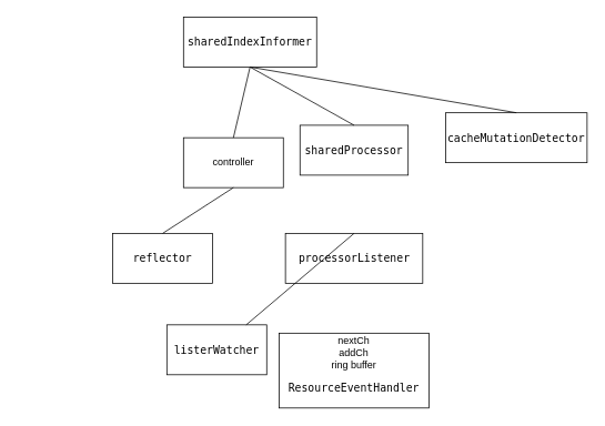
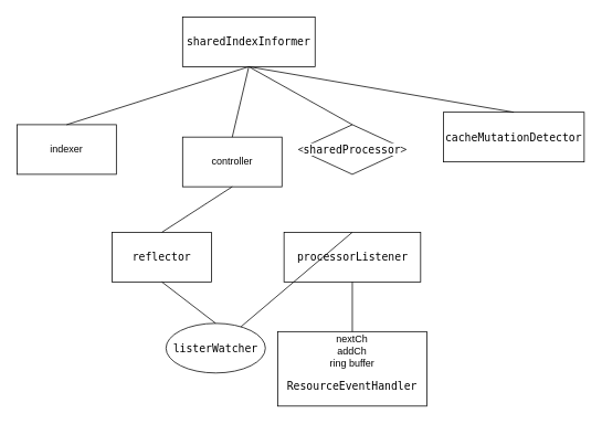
  <mxCell id="0" />
  <mxCell id="1" parent="0" />
  <mxCell id="2" value="&lt;pre style=&quot;background-color: rgb(255 , 255 , 255) ; font-family: &amp;#34;jetbrains mono&amp;#34; , monospace ; font-size: 9.8pt&quot;&gt;sharedIndexInformer&lt;/pre&gt;" style="rounded=0;whiteSpace=wrap;html=1;" vertex="1" parent="1"><mxGeometry x="220" y="20" width="160" height="60" as="geometry" /></mxCell>
  <mxCell id="3" value="controller" style="rounded=0;whiteSpace=wrap;html=1;" vertex="1" parent="1"><mxGeometry x="220" y="165" width="120" height="60" as="geometry" /></mxCell>
- <mxCell id="5" value="&lt;pre style=&quot;background-color: rgb(255 , 255 , 255) ; font-family: &amp;#34;jetbrains mono&amp;#34; , monospace ; font-size: 9.8pt&quot;&gt;sharedProcessor&lt;/pre&gt;" style="rounded=0;whiteSpace=wrap;html=1;" vertex="1" parent="1"><mxGeometry x="360" y="150" width="130" height="60" as="geometry" /></mxCell>
+ <mxCell id="4" value="indexer" style="rounded=0;whiteSpace=wrap;html=1;" vertex="1" parent="1"><mxGeometry x="20" y="150" width="120" height="60" as="geometry" /></mxCell>
+ <mxCell id="5" value="&lt;pre style=&quot;background-color: rgb(255 , 255 , 255) ; font-family: &amp;#34;jetbrains mono&amp;#34; , monospace ; font-size: 9.8pt&quot;&gt;sharedProcessor&lt;/pre&gt;" style="rhombus;whiteSpace=wrap;html=1;" vertex="1" parent="1"><mxGeometry x="360" y="150" width="130" height="60" as="geometry" /></mxCell>
  <mxCell id="6" value="&lt;pre style=&quot;background-color: rgb(255 , 255 , 255) ; font-family: &amp;#34;jetbrains mono&amp;#34; , monospace ; font-size: 9.8pt&quot;&gt;cacheMutationDetector&lt;/pre&gt;" style="rounded=0;whiteSpace=wrap;html=1;" vertex="1" parent="1"><mxGeometry x="535" y="135" width="170" height="60" as="geometry" /></mxCell>
+ <mxCell id="7" value="" style="endArrow=none;html=1;rounded=0;entryX=0.5;entryY=1;entryDx=0;entryDy=0;exitX=0.5;exitY=0;exitDx=0;exitDy=0;" edge="1" parent="1" source="4" target="2"><mxGeometry width="50" height="50" relative="1" as="geometry"><mxPoint x="300" y="290" as="sourcePoint" /><mxPoint x="350" y="240" as="targetPoint" /></mxGeometry></mxCell>
  <mxCell id="8" value="" style="endArrow=none;html=1;rounded=0;exitX=0.5;exitY=0;exitDx=0;exitDy=0;" edge="1" parent="1" source="3"><mxGeometry width="50" height="50" relative="1" as="geometry"><mxPoint x="300" y="290" as="sourcePoint" /><mxPoint x="300" y="80" as="targetPoint" /></mxGeometry></mxCell>
  <mxCell id="9" value="" style="endArrow=none;html=1;rounded=0;exitX=0.5;exitY=0;exitDx=0;exitDy=0;" edge="1" parent="1" source="5"><mxGeometry width="50" height="50" relative="1" as="geometry"><mxPoint x="300" y="290" as="sourcePoint" /><mxPoint x="300" y="80" as="targetPoint" /></mxGeometry></mxCell>
  <mxCell id="10" value="" style="endArrow=none;html=1;rounded=0;exitX=0.5;exitY=0;exitDx=0;exitDy=0;" edge="1" parent="1" source="6"><mxGeometry width="50" height="50" relative="1" as="geometry"><mxPoint x="330" y="390" as="sourcePoint" /><mxPoint x="300" y="80" as="targetPoint" /></mxGeometry></mxCell>
  <mxCell id="11" value="&lt;pre style=&quot;background-color: rgb(255 , 255 , 255) ; font-family: &amp;#34;jetbrains mono&amp;#34; , monospace ; font-size: 9.8pt&quot;&gt;reflector&lt;/pre&gt;" style="rounded=0;whiteSpace=wrap;html=1;" vertex="1" parent="1"><mxGeometry x="135" y="280" width="120" height="60" as="geometry" /></mxCell>
  <mxCell id="12" value="" style="endArrow=none;html=1;rounded=0;entryX=0.5;entryY=1;entryDx=0;entryDy=0;exitX=0.5;exitY=0;exitDx=0;exitDy=0;" edge="1" parent="1" source="11" target="3"><mxGeometry width="50" height="50" relative="1" as="geometry"><mxPoint x="260" y="270" as="sourcePoint" /><mxPoint x="350" y="230" as="targetPoint" /></mxGeometry></mxCell>
- <mxCell id="13" value="&lt;pre style=&quot;background-color: rgb(255 , 255 , 255) ; font-family: &amp;#34;jetbrains mono&amp;#34; , monospace ; font-size: 9.8pt&quot;&gt;listerWatcher&lt;/pre&gt;" style="rounded=0;whiteSpace=wrap;html=1;" vertex="1" parent="1"><mxGeometry x="200" y="390" width="120" height="60" as="geometry" /></mxCell>
+ <mxCell id="13" value="&lt;pre style=&quot;background-color: rgb(255 , 255 , 255) ; font-family: &amp;#34;jetbrains mono&amp;#34; , monospace ; font-size: 9.8pt&quot;&gt;listerWatcher&lt;/pre&gt;" style="ellipse;whiteSpace=wrap;html=1;" vertex="1" parent="1"><mxGeometry x="200" y="390" width="120" height="60" as="geometry" /></mxCell>
+ <mxCell id="14" value="" style="endArrow=none;html=1;rounded=0;entryX=0.5;entryY=1;entryDx=0;entryDy=0;exitX=0.5;exitY=0;exitDx=0;exitDy=0;" edge="1" parent="1" source="13" target="11"><mxGeometry width="50" height="50" relative="1" as="geometry"><mxPoint x="300" y="280" as="sourcePoint" /><mxPoint x="350" y="230" as="targetPoint" /></mxGeometry></mxCell>
  <mxCell id="15" value="&lt;pre style=&quot;background-color: rgb(255 , 255 , 255) ; font-family: &amp;#34;jetbrains mono&amp;#34; , monospace ; font-size: 9.8pt&quot;&gt;processorListener&lt;/pre&gt;" style="rounded=0;whiteSpace=wrap;html=1;" vertex="1" parent="1"><mxGeometry x="342.5" y="280" width="165" height="60" as="geometry" /></mxCell>
  <mxCell id="16" value="" style="endArrow=none;html=1;rounded=0;exitX=0.5;exitY=0;exitDx=0;exitDy=0;" edge="1" parent="1" source="15" target="13"><mxGeometry width="50" height="50" relative="1" as="geometry"><mxPoint x="300" y="290" as="sourcePoint" /><mxPoint x="350" y="240" as="targetPoint" /></mxGeometry></mxCell>
  <mxCell id="17" value="nextCh&lt;br&gt;addCh&lt;br&gt;ring buffer&lt;br&gt;&lt;pre style=&quot;background-color: rgb(255 , 255 , 255) ; font-family: &amp;#34;jetbrains mono&amp;#34; , monospace ; font-size: 9.8pt&quot;&gt;ResourceEventHandler&lt;/pre&gt;" style="rounded=0;whiteSpace=wrap;html=1;" vertex="1" parent="1"><mxGeometry x="335" y="400" width="180" height="90" as="geometry" /></mxCell>
+ <mxCell id="18" value="" style="endArrow=none;html=1;rounded=0;entryX=0.5;entryY=1;entryDx=0;entryDy=0;exitX=0.5;exitY=0;exitDx=0;exitDy=0;" edge="1" parent="1" source="17" target="15"><mxGeometry width="50" height="50" relative="1" as="geometry"><mxPoint x="300" y="400" as="sourcePoint" /><mxPoint x="350" y="350" as="targetPoint" /></mxGeometry></mxCell>
